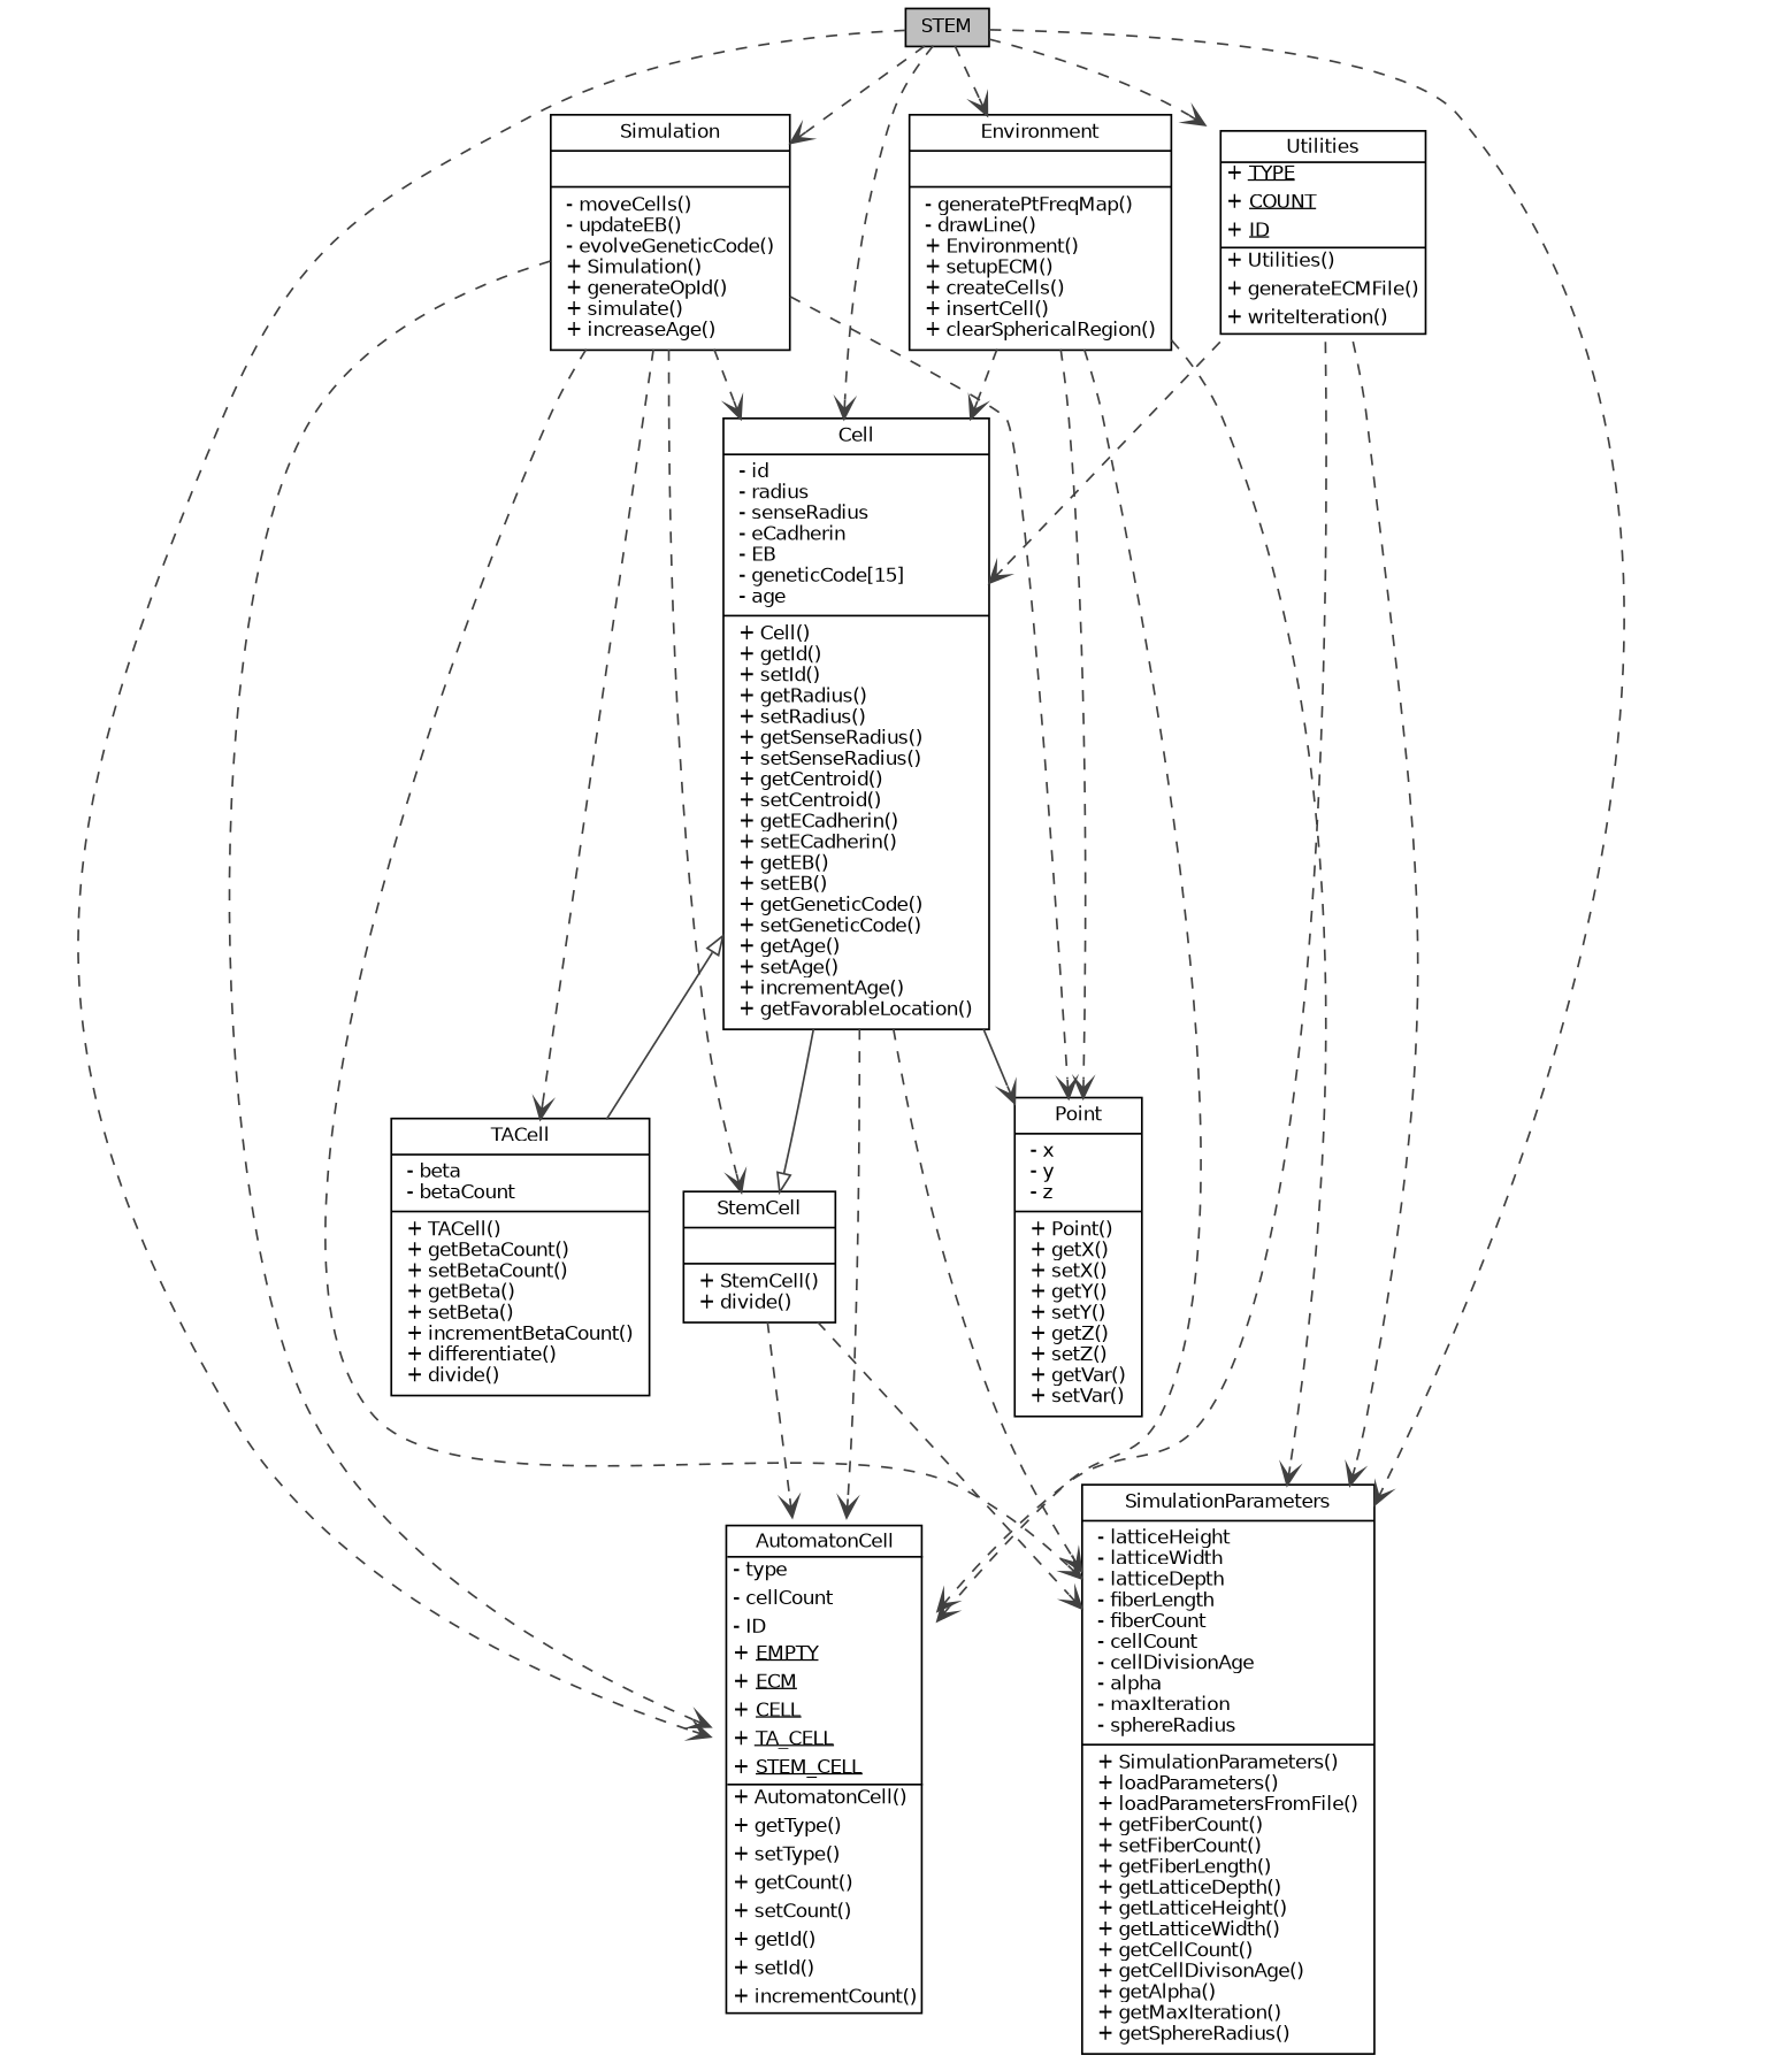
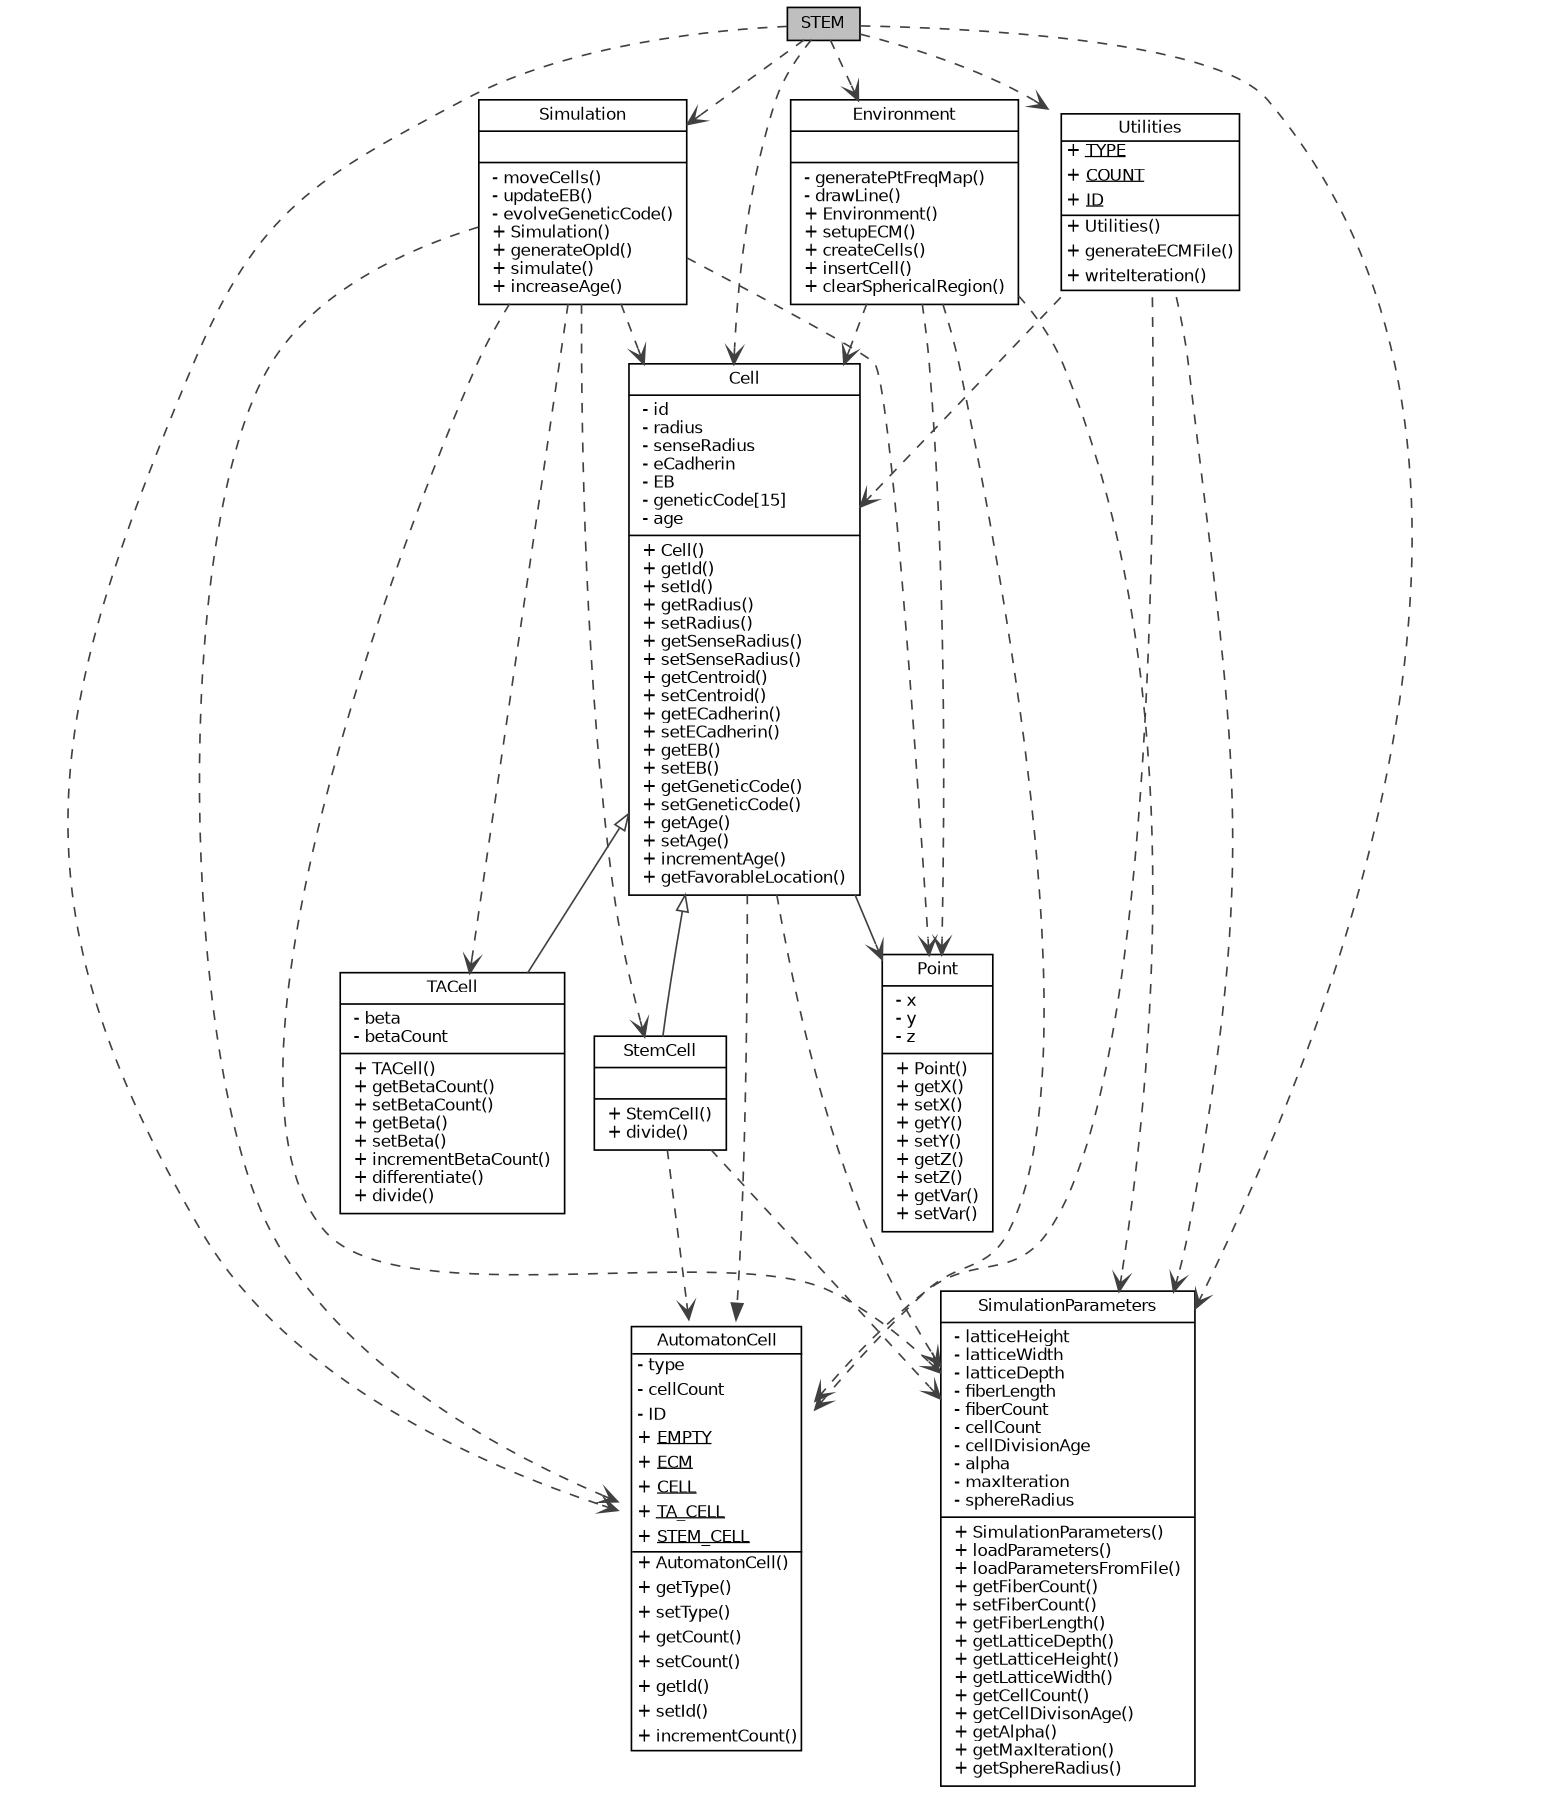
  digraph {
    node [color=black fillcolor=white fontcolor=black fontname=Helvetica fontsize=10 shape=record style=filled]
    edge [arrowhead=vee color=grey25 fontname=Helvetica fontsize=10 labelfontname=Helvetica labelfontsize=10 style=dashed]
    n1 [fillcolor=grey75 height=0.2 label=STEM width=0.4]
    n2 [height=0.2 label=< <TABLE ALIGN="LEFT" CELLBORDER="0" CELLSPACING="0" > <TR><TD>AutomatonCell</TD></TR> <HR/> <TR><TD ALIGN="LEFT">- type</TD></TR> <TR><TD ALIGN="LEFT">- cellCount</TD></TR> <TR><TD ALIGN="LEFT">- ID</TD></TR> <TR><TD ALIGN="LEFT">+ <u>EMPTY</u></TD></TR> <TR><TD ALIGN="LEFT">+ <U>ECM</U></TD></TR> <TR><TD ALIGN="LEFT">+ <U>CELL</U></TD></TR> <TR><TD ALIGN="LEFT">+ <U>TA_CELL</U></TD></TR> <TR><TD ALIGN="LEFT">+ <U>STEM_CELL</U></TD></TR> <HR/> <TR><TD ALIGN="LEFT">+ AutomatonCell()</TD></TR> <TR><TD ALIGN="LEFT">+ getType()</TD></TR> <TR><TD ALIGN="LEFT">+ setType()</TD></TR> <TR><TD ALIGN="LEFT">+ getCount()</TD></TR> <TR><TD ALIGN="LEFT">+ setCount()</TD></TR> <TR><TD ALIGN="LEFT">+ getId()</TD></TR> <TR><TD ALIGN="LEFT">+ setId()</TD></TR> <TR><TD ALIGN="LEFT">+ incrementCount()</TD></TR> </TABLE> > shape=plaintext width=0.4]
    n3 [height=0.2 label="{Cell\n|- id\l- radius\l- senseRadius\l- eCadherin\l- EB\l- geneticCode[15]\l- age\l|+ Cell()\l+ getId()\l+ setId()\l+ getRadius()\l+ setRadius()\l+ getSenseRadius()\l+ setSenseRadius()\l+ getCentroid()\l+ setCentroid()\l+ getECadherin()\l+ setECadherin()\l+ getEB()\l+ setEB()\l+ getGeneticCode()\l+ setGeneticCode()\l+ getAge()\l+ setAge()\l+ incrementAge()\l+ getFavorableLocation()\l}" width=0.4]
    n4 [height=0.2 label="{Environment\n||- generatePtFreqMap()\l- drawLine()\l+ Environment()\l+ setupECM()\l+ createCells()\l+ insertCell()\l+ clearSphericalRegion()\l}" width=0.4]
    n5 [height=0.2 label="{Simulation\n||- moveCells()\l- updateEB()\l- evolveGeneticCode()\l+ Simulation()\l+ generateOpId()\l+ simulate()\l+ increaseAge()\l}" width=0.4]
    n6 [height=0.2 label="{SimulationParameters\n|- latticeHeight\l- latticeWidth\l- latticeDepth\l- fiberLength\l- fiberCount\l- cellCount\l- cellDivisionAge\l- alpha\l- maxIteration\l- sphereRadius\l|+ SimulationParameters()\l+ loadParameters()\l+ loadParametersFromFile()\l+ getFiberCount()\l+ setFiberCount()\l+ getFiberLength()\l+ getLatticeDepth()\l+ getLatticeHeight()\l+ getLatticeWidth()\l+ getCellCount()\l+ getCellDivisonAge()\l+ getAlpha()\l+ getMaxIteration()\l+ getSphereRadius()\l}" width=0.4]
    n7 [height=0.2 label=<<TABLE ALIGN="LEFT" CELLBORDER="0" CELLSPACING="0" ><TR><TD>Utilities</TD></TR><HR/><TR><TD ALIGN="LEFT">+ <u>TYPE</u></TD></TR><TR><TD ALIGN="LEFT">+ <U>COUNT</U></TD></TR><TR><TD ALIGN="LEFT">+ <U>ID</U></TD></TR><HR/><TR><TD ALIGN="LEFT">+ Utilities()</TD></TR><TR><TD ALIGN="LEFT">+ generateECMFile()</TD></TR><TR><TD ALIGN="LEFT">+ writeIteration()</TD></TR></TABLE>> shape=plaintext width=0.4]
    n8 [height=0.2 label="{Point\n|- x\l- y\l- z\l|+ Point()\l+ getX()\l+ setX()\l+ getY()\l+ setY()\l+ getZ()\l+ setZ()\l+ getVar()\l+ setVar()\l}" width=0.4]
    n9 [height=0.2 label="{StemCell\n||+ StemCell()\l+ divide()\l}" width=0.4]
    n10 [height=0.2 label="{TACell\n|- beta\l- betaCount\l|+ TACell()\l+ getBetaCount()\l+ setBetaCount()\l+ getBeta()\l+ setBeta()\l+ incrementBetaCount()\l+ differentiate()\l+ divide()\l}" width=0.4]
    n1 -> n2
    n1 -> n3
    n1 -> n4
    n1 -> n5
    n1 -> n6
    n1 -> n7
-   n3 -> n2
+   n3 -> n2 [arrowhead=normal]
    n3 -> n6
    n3 -> n8 [style=solid]
-   n9 -> n3 [arrowtail=empty dir=back style=solid arrowhead=""]
+   n3 -> n9 [arrowtail=empty dir=back style=solid arrowhead=""]
    n3 -> n10 [arrowtail=empty dir=back style=solid arrowhead=""]
    n4 -> n2
    n4 -> n3
    n4 -> n6
    n4 -> n8
    n5 -> n2
    n5 -> n3
    n5 -> n6
    n5 -> n8
    n5 -> n9
    n5 -> n10
    n7 -> n2
    n7 -> n3
    n7 -> n6
    n9 -> n2
    n9 -> n6
  }
